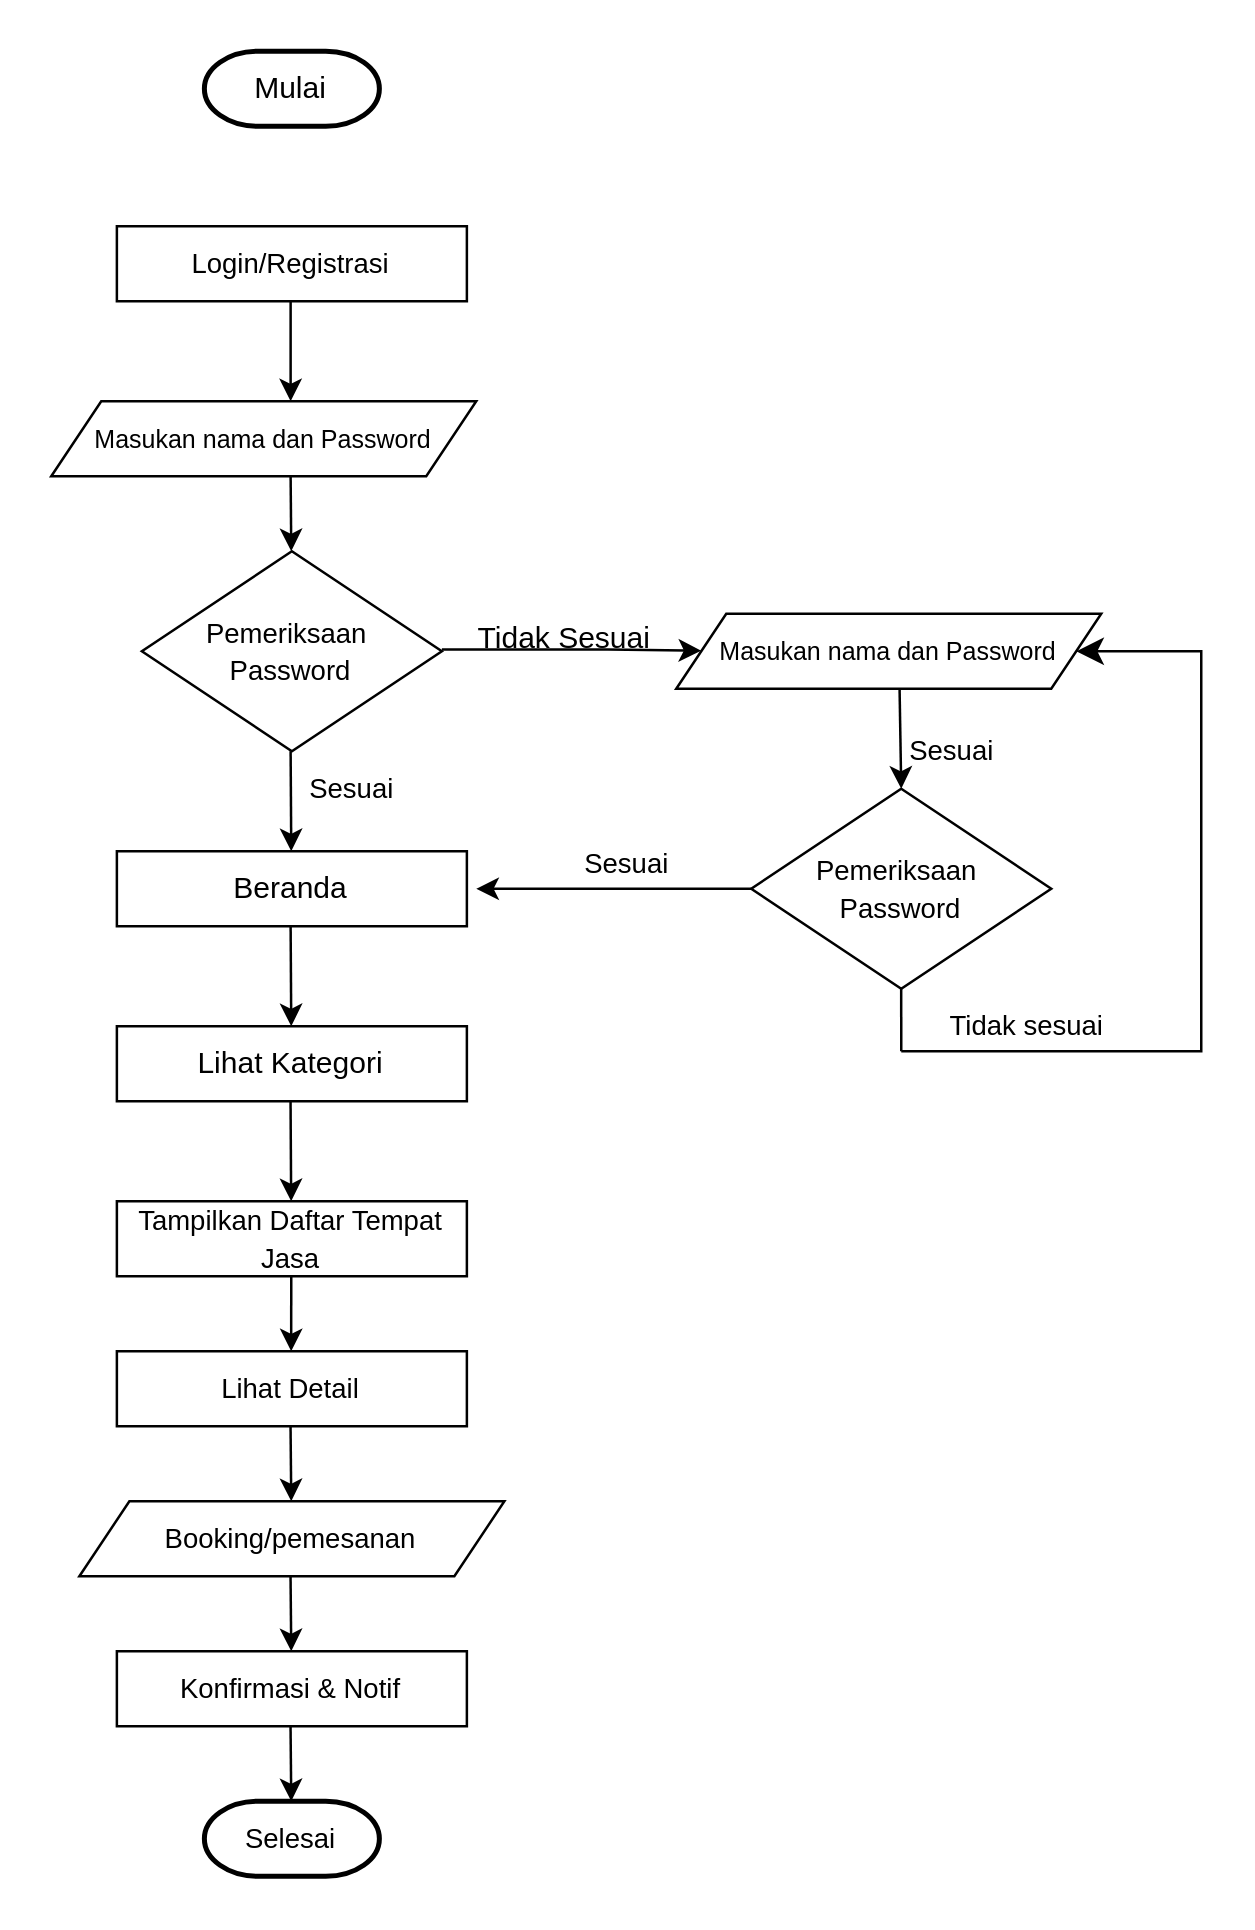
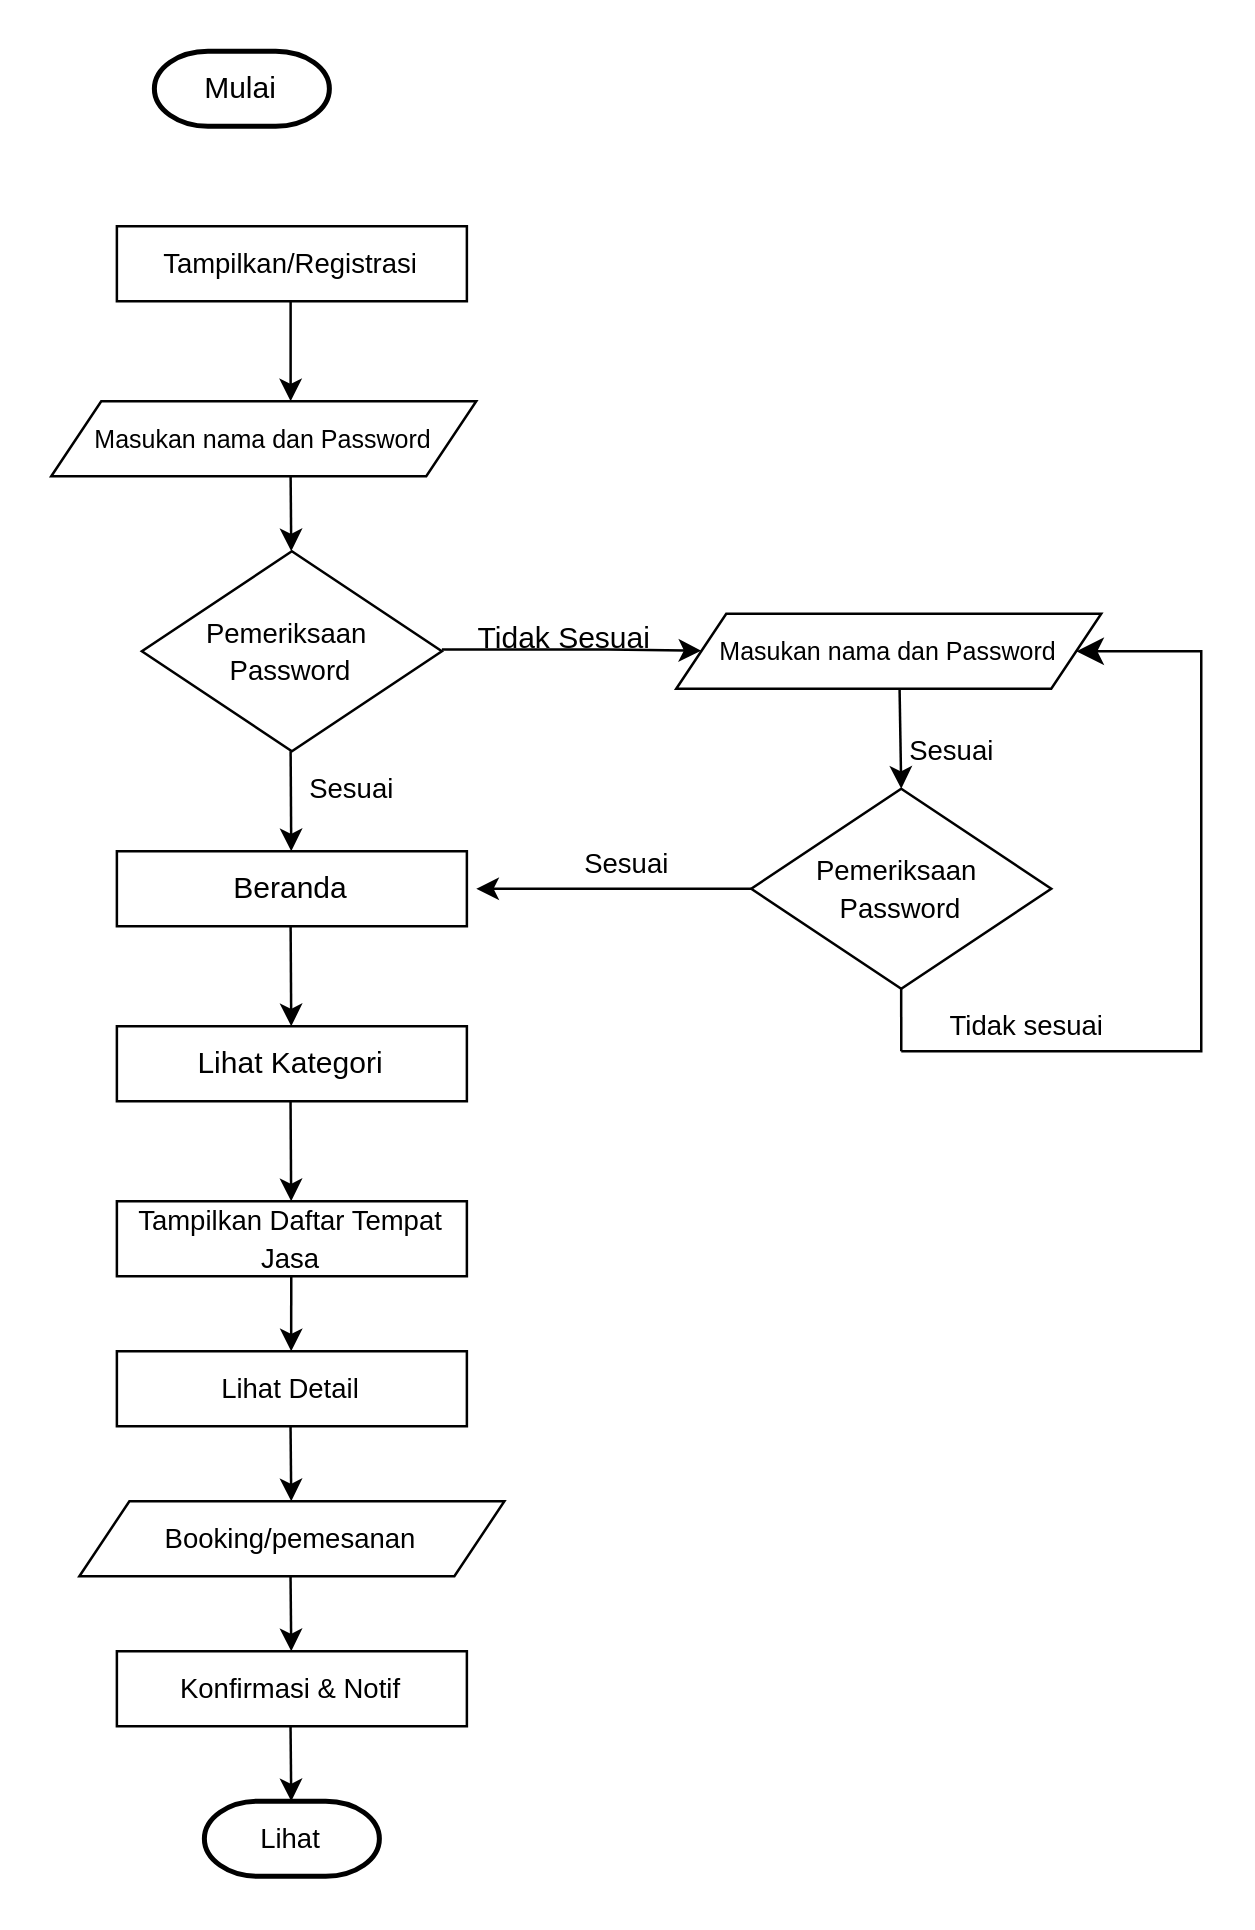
  <mxCell id="0" />
  <mxCell id="1" parent="0" />
- <mxCell id="2" value="Mulai" style="strokeWidth=2;html=1;shape=mxgraph.flowchart.terminator;whiteSpace=wrap;" vertex="1" parent="1"><mxGeometry x="81.25" y="20" width="70" height="30" as="geometry" /></mxCell>
- <mxCell id="3" value="&lt;font style=&quot;font-size: 11px;&quot;&gt;Login/Registrasi&lt;/font&gt;" style="rounded=0;whiteSpace=wrap;html=1;" vertex="1" parent="1"><mxGeometry x="46.25" y="90" width="140" height="30" as="geometry" /></mxCell>
+ <mxCell id="2" value="Mulai" style="strokeWidth=2;html=1;shape=mxgraph.flowchart.terminator;whiteSpace=wrap;" vertex="1" parent="1"><mxGeometry x="61.25" y="20" width="70" height="30" as="geometry" /></mxCell>
+ <mxCell id="3" value="&lt;font style=&quot;font-size: 11px;&quot;&gt;Tampilkan/Registrasi&lt;/font&gt;" style="rounded=0;whiteSpace=wrap;html=1;" vertex="1" parent="1"><mxGeometry x="46.25" y="90" width="140" height="30" as="geometry" /></mxCell>
  <mxCell id="4" value="&lt;font style=&quot;font-size: 10px;&quot;&gt;Masukan nama dan Password&lt;/font&gt;" style="shape=parallelogram;perimeter=parallelogramPerimeter;whiteSpace=wrap;html=1;fixedSize=1;" vertex="1" parent="1"><mxGeometry x="20" y="160" width="170" height="30" as="geometry" /></mxCell>
  <mxCell id="5" value="&lt;font style=&quot;font-size: 10px;&quot;&gt;Masukan nama dan Password&lt;/font&gt;" style="shape=parallelogram;perimeter=parallelogramPerimeter;whiteSpace=wrap;html=1;fixedSize=1;" vertex="1" parent="1"><mxGeometry x="270" y="245" width="170" height="30" as="geometry" /></mxCell>
  <mxCell id="6" value="&lt;font style=&quot;font-size: 11px;&quot;&gt;Pemeriksaan&amp;nbsp;&lt;/font&gt;&lt;div&gt;&lt;font style=&quot;font-size: 11px;&quot;&gt;Password&lt;/font&gt;&lt;/div&gt;" style="rhombus;whiteSpace=wrap;html=1;" vertex="1" parent="1"><mxGeometry x="56.25" y="220" width="120" height="80" as="geometry" /></mxCell>
  <mxCell id="7" value="" style="endArrow=classic;html=1;rounded=0;" edge="1" parent="1"><mxGeometry width="50" height="50" relative="1" as="geometry"><mxPoint x="176.245" y="259.29" as="sourcePoint" /><mxPoint x="280" y="259.79" as="targetPoint" /><Array as="points"><mxPoint x="242.62" y="259.29" /></Array></mxGeometry></mxCell>
  <mxCell id="8" value="" style="endArrow=classic;html=1;rounded=0;entryX=0.5;entryY=0;entryDx=0;entryDy=0;exitX=0.5;exitY=1;exitDx=0;exitDy=0;exitPerimeter=0;" edge="1" parent="1"><mxGeometry width="50" height="50" relative="1" as="geometry"><mxPoint x="115.75" y="120" as="sourcePoint" /><mxPoint x="115.75" y="160" as="targetPoint" /></mxGeometry></mxCell>
  <mxCell id="9" value="" style="endArrow=classic;html=1;rounded=0;exitX=0.5;exitY=1;exitDx=0;exitDy=0;exitPerimeter=0;" edge="1" parent="1"><mxGeometry width="50" height="50" relative="1" as="geometry"><mxPoint x="115.75" y="190" as="sourcePoint" /><mxPoint x="116" y="220" as="targetPoint" /></mxGeometry></mxCell>
  <mxCell id="10" value="" style="endArrow=classic;html=1;rounded=0;exitX=0.5;exitY=1;exitDx=0;exitDy=0;exitPerimeter=0;" edge="1" parent="1"><mxGeometry width="50" height="50" relative="1" as="geometry"><mxPoint x="115.75" y="300" as="sourcePoint" /><mxPoint x="116" y="340" as="targetPoint" /></mxGeometry></mxCell>
  <mxCell id="11" value="&lt;font style=&quot;font-size: 11px;&quot;&gt;Sesuai&lt;/font&gt;" style="text;html=1;align=center;verticalAlign=middle;resizable=0;points=[];autosize=1;strokeColor=none;fillColor=none;" vertex="1" parent="1"><mxGeometry x="110" y="300" width="60" height="30" as="geometry" /></mxCell>
  <mxCell id="12" value="Beranda" style="rounded=0;whiteSpace=wrap;html=1;" vertex="1" parent="1"><mxGeometry x="46.25" y="340" width="140" height="30" as="geometry" /></mxCell>
  <mxCell id="13" value="" style="endArrow=classic;html=1;rounded=0;exitX=0.5;exitY=1;exitDx=0;exitDy=0;exitPerimeter=0;" edge="1" parent="1"><mxGeometry width="50" height="50" relative="1" as="geometry"><mxPoint x="115.75" y="370" as="sourcePoint" /><mxPoint x="116" y="410" as="targetPoint" /></mxGeometry></mxCell>
  <mxCell id="14" value="&lt;font style=&quot;font-size: 11px;&quot;&gt;Pemeriksaan&amp;nbsp;&lt;/font&gt;&lt;div&gt;&lt;font style=&quot;font-size: 11px;&quot;&gt;Password&lt;/font&gt;&lt;/div&gt;" style="rhombus;whiteSpace=wrap;html=1;" vertex="1" parent="1"><mxGeometry x="300" y="315" width="120" height="80" as="geometry" /></mxCell>
  <mxCell id="15" value="" style="endArrow=classic;html=1;rounded=0;exitX=0;exitY=0.5;exitDx=0;exitDy=0;" edge="1" parent="1" source="14"><mxGeometry width="50" height="50" relative="1" as="geometry"><mxPoint x="180" y="380" as="sourcePoint" /><mxPoint x="190" y="355" as="targetPoint" /></mxGeometry></mxCell>
  <mxCell id="16" value="&lt;span style=&quot;font-size: 11px;&quot;&gt;Sesuai&lt;/span&gt;" style="text;html=1;align=center;verticalAlign=middle;resizable=0;points=[];autosize=1;strokeColor=none;fillColor=none;" vertex="1" parent="1"><mxGeometry x="220" y="330" width="60" height="30" as="geometry" /></mxCell>
  <mxCell id="17" value="" style="edgeStyle=elbowEdgeStyle;elbow=horizontal;endArrow=classic;html=1;curved=0;rounded=0;endSize=8;startSize=8;entryX=1;entryY=0.5;entryDx=0;entryDy=0;" edge="1" parent="1" target="5"><mxGeometry width="50" height="50" relative="1" as="geometry"><mxPoint x="360" y="420" as="sourcePoint" /><mxPoint x="460" y="330" as="targetPoint" /><Array as="points"><mxPoint x="480" y="350" /></Array></mxGeometry></mxCell>
  <mxCell id="18" value="" style="endArrow=none;html=1;rounded=0;entryX=0.501;entryY=0.968;entryDx=0;entryDy=0;entryPerimeter=0;" edge="1" parent="1"><mxGeometry width="50" height="50" relative="1" as="geometry"><mxPoint x="360" y="420" as="sourcePoint" /><mxPoint x="359.98" y="395" as="targetPoint" /></mxGeometry></mxCell>
  <mxCell id="19" value="&lt;font style=&quot;font-size: 11px;&quot;&gt;Tampilkan Daftar Tempat Jasa&lt;/font&gt;" style="rounded=0;whiteSpace=wrap;html=1;" vertex="1" parent="1"><mxGeometry x="46.25" y="480" width="140" height="30" as="geometry" /></mxCell>
  <mxCell id="20" value="Lihat Kategori" style="rounded=0;whiteSpace=wrap;html=1;" vertex="1" parent="1"><mxGeometry x="46.25" y="410" width="140" height="30" as="geometry" /></mxCell>
  <mxCell id="21" value="&lt;font style=&quot;font-size: 11px;&quot;&gt;Lihat Detail&lt;/font&gt;" style="rounded=0;whiteSpace=wrap;html=1;" vertex="1" parent="1"><mxGeometry x="46.25" y="540" width="140" height="30" as="geometry" /></mxCell>
  <mxCell id="22" value="&lt;font style=&quot;font-size: 11px;&quot;&gt;Booking/pemesanan&lt;/font&gt;" style="shape=parallelogram;perimeter=parallelogramPerimeter;whiteSpace=wrap;html=1;fixedSize=1;" vertex="1" parent="1"><mxGeometry x="31.25" y="600" width="170" height="30" as="geometry" /></mxCell>
  <mxCell id="23" value="&lt;font style=&quot;font-size: 11px;&quot;&gt;Konfirmasi &amp;amp; Notif&lt;/font&gt;" style="rounded=0;whiteSpace=wrap;html=1;" vertex="1" parent="1"><mxGeometry x="46.25" y="660" width="140" height="30" as="geometry" /></mxCell>
- <mxCell id="24" value="&lt;font style=&quot;font-size: 11px;&quot;&gt;Selesai&lt;/font&gt;" style="strokeWidth=2;html=1;shape=mxgraph.flowchart.terminator;whiteSpace=wrap;" vertex="1" parent="1"><mxGeometry x="81.25" y="720" width="70" height="30" as="geometry" /></mxCell>
+ <mxCell id="24" value="&lt;font style=&quot;font-size: 11px;&quot;&gt;Lihat&lt;/font&gt;" style="strokeWidth=2;html=1;shape=mxgraph.flowchart.terminator;whiteSpace=wrap;" vertex="1" parent="1"><mxGeometry x="81.25" y="720" width="70" height="30" as="geometry" /></mxCell>
  <mxCell id="25" value="" style="endArrow=classic;html=1;rounded=0;" edge="1" parent="1"><mxGeometry width="50" height="50" relative="1" as="geometry"><mxPoint x="116" y="510" as="sourcePoint" /><mxPoint x="115.97" y="540" as="targetPoint" /></mxGeometry></mxCell>
  <mxCell id="26" value="" style="endArrow=classic;html=1;rounded=0;exitX=0.5;exitY=1;exitDx=0;exitDy=0;exitPerimeter=0;" edge="1" parent="1"><mxGeometry width="50" height="50" relative="1" as="geometry"><mxPoint x="115.72" y="570" as="sourcePoint" /><mxPoint x="116" y="600" as="targetPoint" /></mxGeometry></mxCell>
  <mxCell id="27" value="" style="endArrow=classic;html=1;rounded=0;exitX=0.5;exitY=1;exitDx=0;exitDy=0;exitPerimeter=0;" edge="1" parent="1"><mxGeometry width="50" height="50" relative="1" as="geometry"><mxPoint x="115.72" y="440" as="sourcePoint" /><mxPoint x="115.97" y="480" as="targetPoint" /></mxGeometry></mxCell>
  <mxCell id="28" value="" style="endArrow=classic;html=1;rounded=0;exitX=0.5;exitY=1;exitDx=0;exitDy=0;exitPerimeter=0;" edge="1" parent="1"><mxGeometry width="50" height="50" relative="1" as="geometry"><mxPoint x="115.72" y="630" as="sourcePoint" /><mxPoint x="116" y="660" as="targetPoint" /></mxGeometry></mxCell>
  <mxCell id="29" value="" style="endArrow=classic;html=1;rounded=0;exitX=0.5;exitY=1;exitDx=0;exitDy=0;exitPerimeter=0;" edge="1" parent="1"><mxGeometry width="50" height="50" relative="1" as="geometry"><mxPoint x="115.72" y="690" as="sourcePoint" /><mxPoint x="116" y="720" as="targetPoint" /></mxGeometry></mxCell>
  <mxCell id="30" value="Tidak Sesuai" style="text;html=1;align=center;verticalAlign=middle;resizable=0;points=[];autosize=1;strokeColor=none;fillColor=none;" vertex="1" parent="1"><mxGeometry x="180" y="240" width="90" height="30" as="geometry" /></mxCell>
  <mxCell id="31" value="&lt;font style=&quot;font-size: 11px;&quot;&gt;Tidak &lt;font style=&quot;&quot;&gt;sesuai&lt;/font&gt;&lt;/font&gt;" style="text;html=1;align=center;verticalAlign=middle;resizable=0;points=[];autosize=1;strokeColor=none;fillColor=none;" vertex="1" parent="1"><mxGeometry x="370" y="395" width="80" height="30" as="geometry" /></mxCell>
  <mxCell id="32" value="" style="endArrow=classic;html=1;rounded=0;exitX=0.5;exitY=1;exitDx=0;exitDy=0;exitPerimeter=0;entryX=0.5;entryY=0;entryDx=0;entryDy=0;" edge="1" parent="1" target="14"><mxGeometry width="50" height="50" relative="1" as="geometry"><mxPoint x="359.33" y="275" as="sourcePoint" /><mxPoint x="359.58" y="305" as="targetPoint" /></mxGeometry></mxCell>
  <mxCell id="33" value="&lt;span style=&quot;font-size: 11px;&quot;&gt;Sesuai&lt;/span&gt;" style="text;html=1;align=center;verticalAlign=middle;resizable=0;points=[];autosize=1;strokeColor=none;fillColor=none;" vertex="1" parent="1"><mxGeometry x="350" y="285" width="60" height="30" as="geometry" /></mxCell>
